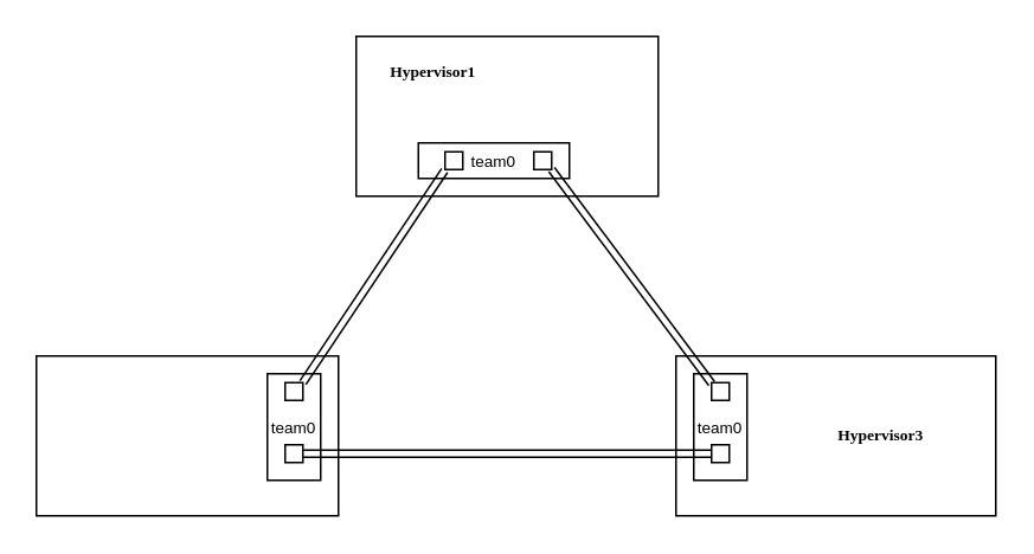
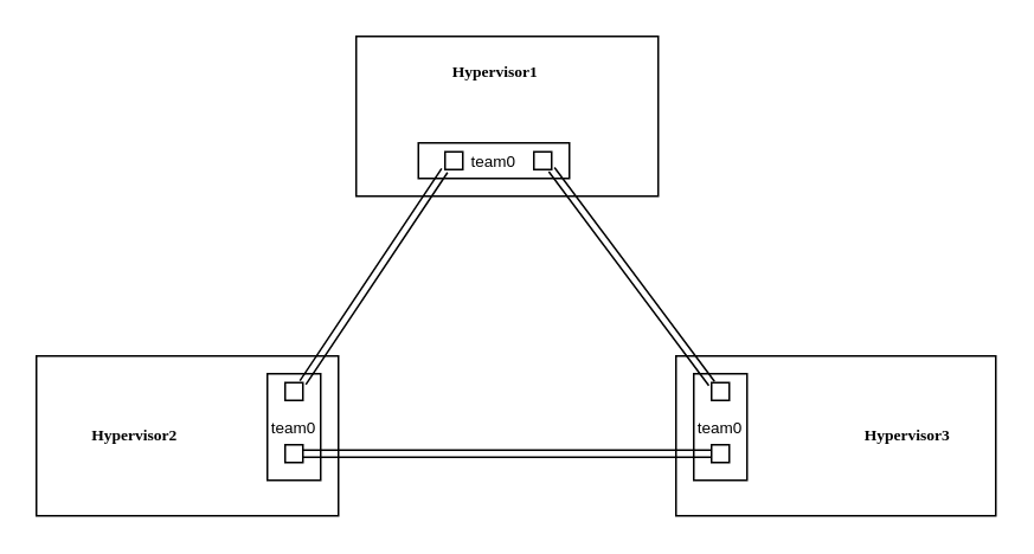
  <mxCell id="0" />
  <mxCell id="1" parent="0" />
  <mxCell id="2" value="" style="group" vertex="1" connectable="0" parent="1"><mxGeometry x="200" y="20" width="170" height="90" as="geometry" /></mxCell>
  <mxCell id="3" value="" style="rounded=0;whiteSpace=wrap;html=1;" vertex="1" parent="2"><mxGeometry width="170" height="90" as="geometry" /></mxCell>
  <mxCell id="4" value="&lt;font style=&quot;font-size: 9px;&quot;&gt;team0&lt;/font&gt;" style="rounded=0;whiteSpace=wrap;html=1;" vertex="1" parent="2"><mxGeometry x="35" y="60" width="85" height="20" as="geometry" /></mxCell>
  <mxCell id="5" value="" style="rounded=0;whiteSpace=wrap;html=1;" vertex="1" parent="2"><mxGeometry x="50" y="65" width="10" height="10" as="geometry" /></mxCell>
  <mxCell id="6" value="" style="rounded=0;whiteSpace=wrap;html=1;" vertex="1" parent="2"><mxGeometry x="100" y="65" width="10" height="10" as="geometry" /></mxCell>
- <mxCell id="7" value="Hypervisor1" style="text;html=1;resizable=0;autosize=1;align=center;verticalAlign=middle;points=[];fillColor=none;strokeColor=none;rounded=0;fontSize=9;fontFamily=Verdana;fontStyle=1" vertex="1" parent="2"><mxGeometry x="7.5" y="10" width="70" height="20" as="geometry" /></mxCell>
+ <mxCell id="7" value="Hypervisor1" style="text;html=1;resizable=0;autosize=1;align=center;verticalAlign=middle;points=[];fillColor=none;strokeColor=none;rounded=0;fontSize=9;fontFamily=Verdana;fontStyle=1" vertex="1" parent="2"><mxGeometry x="42.5" y="10" width="70" height="20" as="geometry" /></mxCell>
  <mxCell id="8" value="" style="group" vertex="1" connectable="0" parent="1"><mxGeometry x="380" y="200" width="180" height="90" as="geometry" /></mxCell>
  <mxCell id="9" value="" style="rounded=0;whiteSpace=wrap;html=1;" vertex="1" parent="8"><mxGeometry width="180" height="90" as="geometry" /></mxCell>
  <mxCell id="10" value="&lt;font style=&quot;font-size: 9px;&quot;&gt;team0&lt;/font&gt;" style="rounded=0;whiteSpace=wrap;html=1;" vertex="1" parent="8"><mxGeometry x="10" y="10" width="30" height="60" as="geometry" /></mxCell>
  <mxCell id="11" value="" style="rounded=0;whiteSpace=wrap;html=1;" vertex="1" parent="8"><mxGeometry x="20" y="15" width="10" height="10" as="geometry" /></mxCell>
  <mxCell id="12" value="" style="rounded=0;whiteSpace=wrap;html=1;" vertex="1" parent="8"><mxGeometry x="20" y="50" width="10" height="10" as="geometry" /></mxCell>
- <mxCell id="13" value="&lt;b&gt;&lt;font face=&quot;Verdana&quot;&gt;Hypervisor3&lt;/font&gt;&lt;/b&gt;" style="text;html=1;resizable=0;autosize=1;align=center;verticalAlign=middle;points=[];fillColor=none;strokeColor=none;rounded=0;fontSize=9;" vertex="1" parent="8"><mxGeometry x="80" y="35" width="70" height="20" as="geometry" /></mxCell>
+ <mxCell id="13" value="&lt;b&gt;&lt;font face=&quot;Verdana&quot;&gt;Hypervisor3&lt;/font&gt;&lt;/b&gt;" style="text;html=1;resizable=0;autosize=1;align=center;verticalAlign=middle;points=[];fillColor=none;strokeColor=none;rounded=0;fontSize=9;" vertex="1" parent="8"><mxGeometry x="95" y="35" width="70" height="20" as="geometry" /></mxCell>
  <mxCell id="14" value="" style="group" vertex="1" connectable="0" parent="1"><mxGeometry x="20" y="200" width="170" height="90" as="geometry" /></mxCell>
  <mxCell id="15" value="" style="rounded=0;whiteSpace=wrap;html=1;" vertex="1" parent="14"><mxGeometry width="170" height="90" as="geometry" /></mxCell>
  <mxCell id="16" value="&lt;font style=&quot;font-size: 9px;&quot;&gt;team0&lt;/font&gt;" style="rounded=0;whiteSpace=wrap;html=1;" vertex="1" parent="14"><mxGeometry x="130" y="10" width="30" height="60" as="geometry" /></mxCell>
  <mxCell id="17" value="" style="rounded=0;whiteSpace=wrap;html=1;" vertex="1" parent="14"><mxGeometry x="140" y="15" width="10" height="10" as="geometry" /></mxCell>
  <mxCell id="18" value="" style="rounded=0;whiteSpace=wrap;html=1;" vertex="1" parent="14"><mxGeometry x="140" y="50" width="10" height="10" as="geometry" /></mxCell>
+ <mxCell id="19" value="&lt;b&gt;&lt;font face=&quot;Verdana&quot;&gt;Hypervisor2&lt;/font&gt;&lt;/b&gt;" style="text;html=1;resizable=0;autosize=1;align=center;verticalAlign=middle;points=[];fillColor=none;strokeColor=none;rounded=0;fontSize=9;" vertex="1" parent="14"><mxGeometry x="20" y="35" width="70" height="20" as="geometry" /></mxCell>
  <mxCell id="20" value="" style="endArrow=none;html=1;rounded=0;entryX=-0.025;entryY=1.053;entryDx=0;entryDy=0;exitX=1;exitY=0;exitDx=0;exitDy=0;shape=link;entryPerimeter=0;" edge="1" parent="1" source="17" target="5"><mxGeometry width="50" height="50" relative="1" as="geometry"><mxPoint x="210" y="170" as="sourcePoint" /><mxPoint x="260" y="120" as="targetPoint" /></mxGeometry></mxCell>
  <mxCell id="21" value="" style="endArrow=none;html=1;rounded=0;entryX=0;entryY=0.5;entryDx=0;entryDy=0;exitX=1;exitY=0.5;exitDx=0;exitDy=0;shape=link;" edge="1" parent="1" source="18" target="12"><mxGeometry width="50" height="50" relative="1" as="geometry"><mxPoint x="168.04" y="218.98" as="sourcePoint" /><mxPoint x="260" y="130" as="targetPoint" /></mxGeometry></mxCell>
  <mxCell id="22" value="" style="endArrow=none;html=1;rounded=0;entryX=1;entryY=1;entryDx=0;entryDy=0;exitX=0.008;exitY=0.049;exitDx=0;exitDy=0;shape=link;exitPerimeter=0;" edge="1" parent="1" source="11" target="6"><mxGeometry width="50" height="50" relative="1" as="geometry"><mxPoint x="222" y="208.98" as="sourcePoint" /><mxPoint x="313.96" y="120" as="targetPoint" /></mxGeometry></mxCell>
